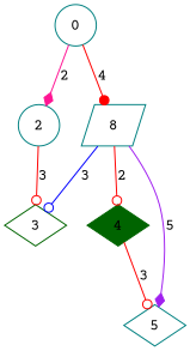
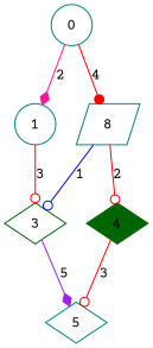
  digraph {
    fontname="Courier Prime"
    node [color=teal fontname="Courier Prime" shape=diamond]
    edge [arrowhead=odot color=red fontname="Courier Prime"]
    n1 [label=0 shape=circle]
-   n2 [label=2 shape=circle]
+   n2 [label=1 shape=circle]
    n3 [label=8 shape=parallelogram]
    n4 [color=darkgreen label=3]
    n5 [color=darkgreen label=4 style=filled]
    n6 [label=5]
    n1 -> n2 [arrowhead=diamond color=deeppink label=2]
    n1 -> n3 [arrowhead=dot label=4]
    n2 -> n4 [label=3]
-   n3 -> n4 [color=blue label=3]
+   n3 -> n4 [color=blue label=1]
    n3 -> n5 [label=2]
-   n3 -> n6 [arrowhead=diamond color=purple label=5]
+   n4 -> n6 [arrowhead=diamond color=purple label=5]
    n5 -> n6 [label=3]
  }
